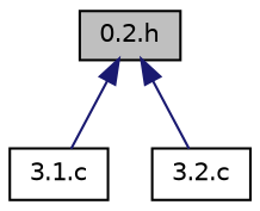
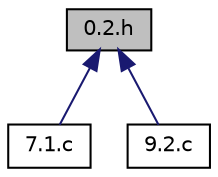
  digraph {
    node [color=black fillcolor=white fontname=Helvetica fontsize=10 shape=record style=filled]
    edge [color=midnightblue dir=back fontname=Helvetica fontsize=10 labelfontname=Helvetica labelfontsize=10 style=solid]
    n1 [fillcolor=grey75 fontcolor=black height=0.2 label="0.2.h" width=0.4]
-   n2 [height=0.2 label="3.1.c" width=0.4]
-   n3 [height=0.2 label="3.2.c" width=0.4]
+   n2 [height=0.2 label="7.1.c" width=0.4]
+   n3 [height=0.2 label="9.2.c" width=0.4]
    n1 -> n2
    n1 -> n3
  }
